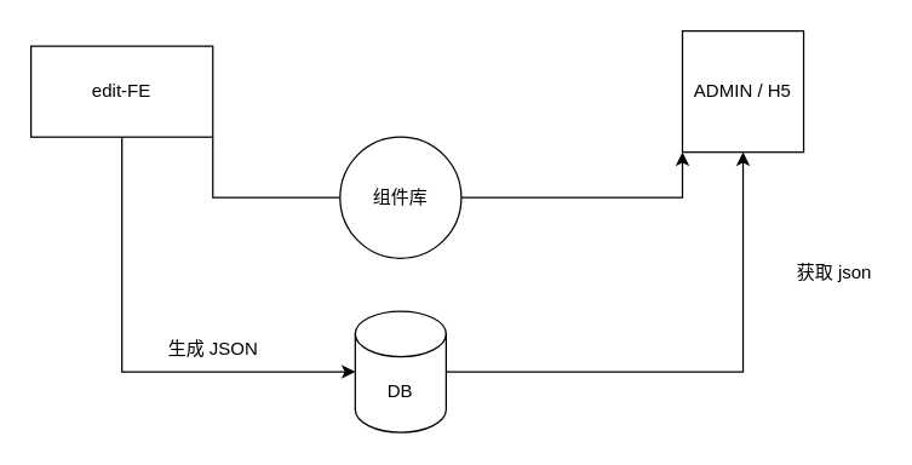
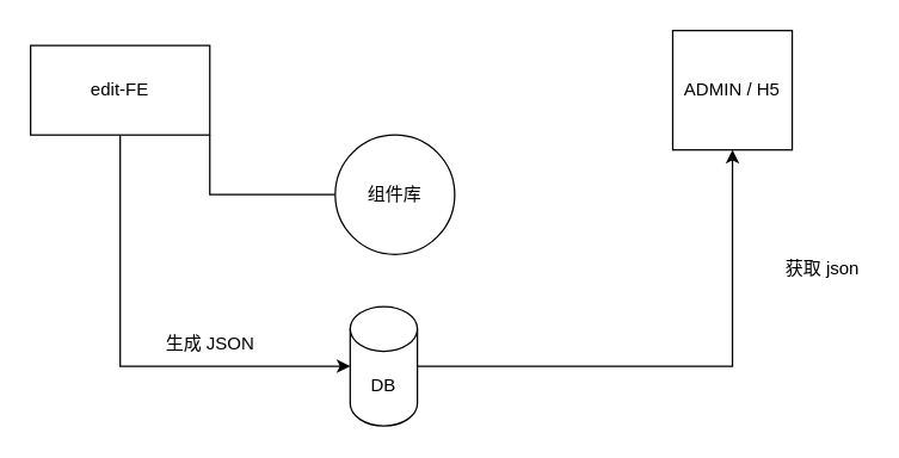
  <mxCell id="0" />
  <mxCell id="1" parent="0" />
  <mxCell id="2" style="edgeStyle=orthogonalEdgeStyle;rounded=0;orthogonalLoop=1;jettySize=auto;html=1;entryX=0.5;entryY=1;entryDx=0;entryDy=0;" edge="1" parent="1" source="3" target="6"><mxGeometry relative="1" as="geometry" /></mxCell>
- <mxCell id="3" value="DB" style="shape=cylinder3;whiteSpace=wrap;html=1;boundedLbl=1;backgroundOutline=1;size=15;" vertex="1" parent="1"><mxGeometry x="234" y="205" width="60" height="80" as="geometry" /></mxCell>
+ <mxCell id="3" value="DB" style="shape=cylinder3;whiteSpace=wrap;html=1;boundedLbl=1;backgroundOutline=1;size=15;" vertex="1" parent="1"><mxGeometry x="234" y="205" width="45" height="80" as="geometry" /></mxCell>
  <mxCell id="4" style="edgeStyle=orthogonalEdgeStyle;rounded=0;orthogonalLoop=1;jettySize=auto;html=1;exitX=0.5;exitY=1;exitDx=0;exitDy=0;entryX=0;entryY=0.5;entryDx=0;entryDy=0;entryPerimeter=0;" edge="1" parent="1" source="5" target="3"><mxGeometry relative="1" as="geometry" /></mxCell>
  <mxCell id="5" value="edit-FE" style="rounded=0;whiteSpace=wrap;html=1;" vertex="1" parent="1"><mxGeometry x="20" y="30" width="120" height="60" as="geometry" /></mxCell>
  <mxCell id="6" value="ADMIN / H5" style="whiteSpace=wrap;html=1;aspect=fixed;" vertex="1" parent="1"><mxGeometry x="450" y="20" width="80" height="80" as="geometry" /></mxCell>
  <mxCell id="7" style="edgeStyle=orthogonalEdgeStyle;rounded=0;orthogonalLoop=1;jettySize=auto;html=1;entryX=1;entryY=1;entryDx=0;entryDy=0;endArrow=none;" edge="1" parent="1" source="9" target="5"><mxGeometry relative="1" as="geometry" /></mxCell>
- <mxCell id="8" style="edgeStyle=orthogonalEdgeStyle;rounded=0;orthogonalLoop=1;jettySize=auto;html=1;exitX=1;exitY=0.5;exitDx=0;exitDy=0;entryX=0;entryY=1;entryDx=0;entryDy=0;" edge="1" parent="1" source="9" target="6"><mxGeometry relative="1" as="geometry" /></mxCell>
  <mxCell id="9" value="组件库" style="ellipse;whiteSpace=wrap;html=1;aspect=fixed;" vertex="1" parent="1"><mxGeometry x="224" y="90" width="80" height="80" as="geometry" /></mxCell>
  <mxCell id="10" value="生成 JSON" style="text;html=1;align=center;verticalAlign=middle;resizable=0;points=[];autosize=1;strokeColor=none;fillColor=none;" vertex="1" parent="1"><mxGeometry x="105" y="220" width="70" height="20" as="geometry" /></mxCell>
  <mxCell id="11" value="获取 json" style="text;html=1;align=center;verticalAlign=middle;resizable=0;points=[];autosize=1;strokeColor=none;fillColor=none;" vertex="1" parent="1"><mxGeometry x="520" y="170" width="60" height="20" as="geometry" /></mxCell>
